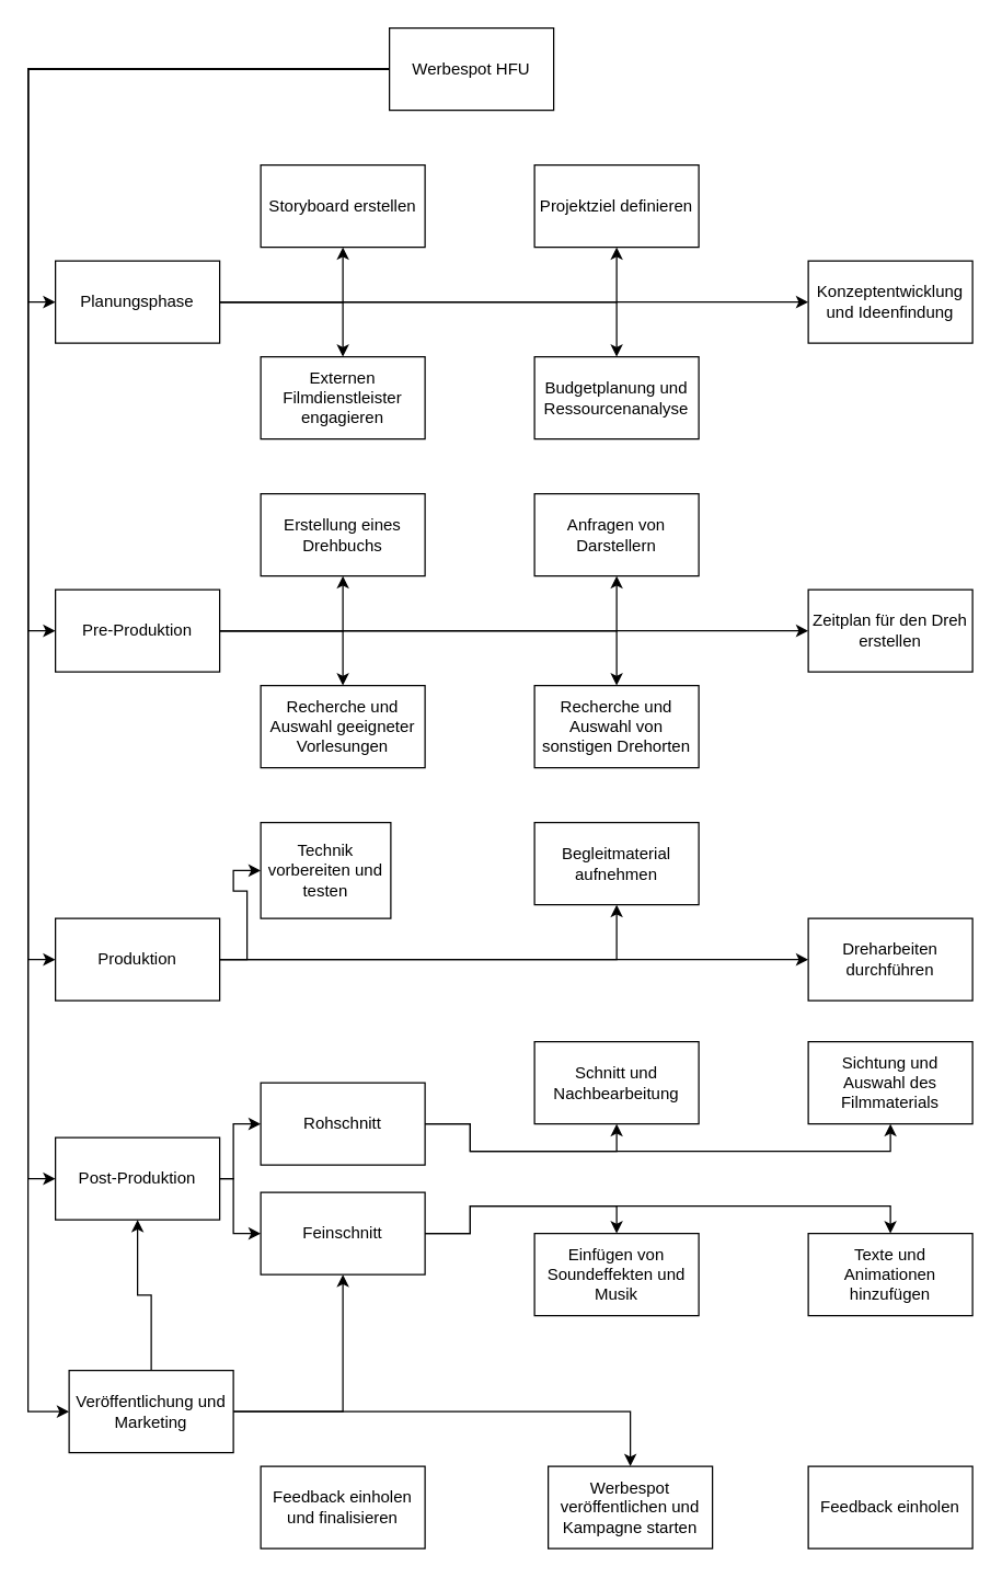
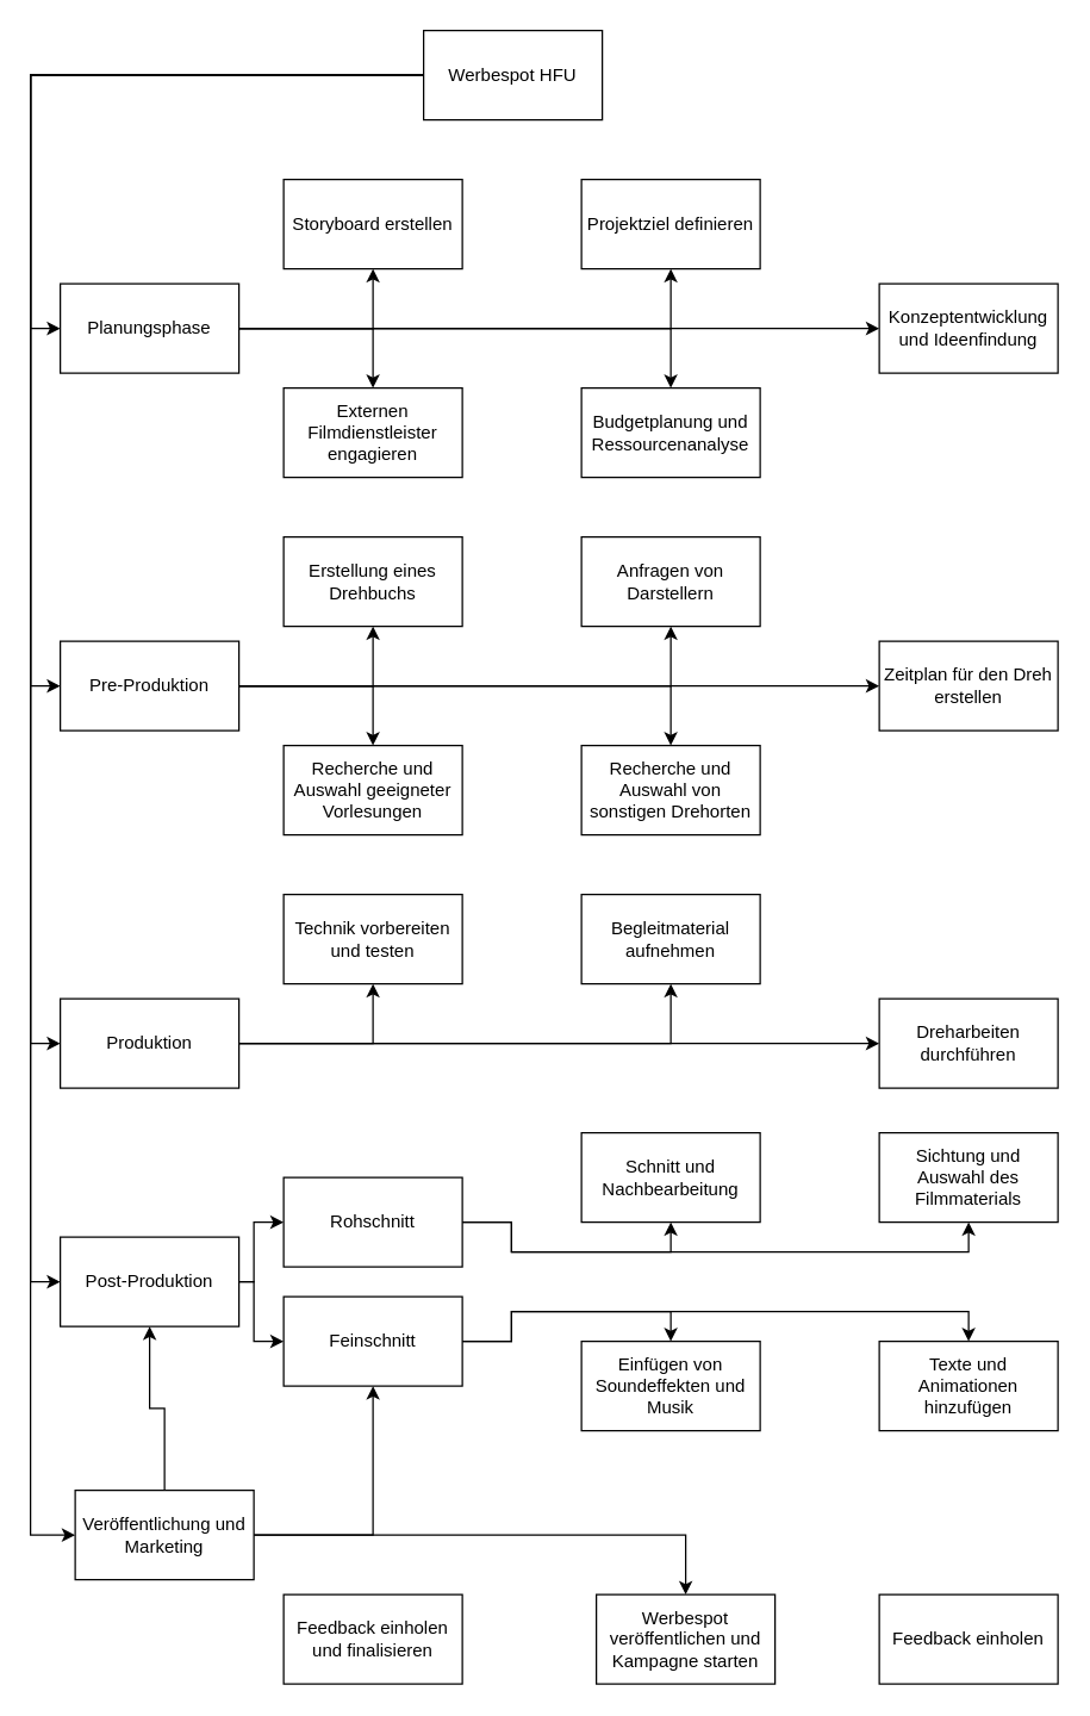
  <mxCell id="0" />
  <mxCell id="1" parent="0" />
  <mxCell id="2" value="" style="edgeStyle=orthogonalEdgeStyle;rounded=0;orthogonalLoop=1;jettySize=auto;html=1;" edge="1" parent="1" source="7" target="13"><mxGeometry relative="1" as="geometry"><Array as="points"><mxPoint x="20" y="50" /><mxPoint x="20" y="220" /></Array></mxGeometry></mxCell>
  <mxCell id="3" value="" style="edgeStyle=orthogonalEdgeStyle;rounded=0;orthogonalLoop=1;jettySize=auto;html=1;" edge="1" parent="1" source="7" target="19"><mxGeometry relative="1" as="geometry"><Array as="points"><mxPoint x="20" y="50" /><mxPoint x="20" y="460" /></Array></mxGeometry></mxCell>
  <mxCell id="4" value="" style="edgeStyle=orthogonalEdgeStyle;rounded=0;orthogonalLoop=1;jettySize=auto;html=1;" edge="1" parent="1" source="7" target="23"><mxGeometry relative="1" as="geometry"><Array as="points"><mxPoint x="20" y="50" /><mxPoint x="20" y="700" /></Array></mxGeometry></mxCell>
  <mxCell id="5" value="" style="edgeStyle=orthogonalEdgeStyle;rounded=0;orthogonalLoop=1;jettySize=auto;html=1;" edge="1" parent="1" source="7" target="26"><mxGeometry relative="1" as="geometry"><Array as="points"><mxPoint x="20" y="50" /><mxPoint x="20" y="860" /></Array></mxGeometry></mxCell>
  <mxCell id="6" value="" style="edgeStyle=orthogonalEdgeStyle;rounded=0;orthogonalLoop=1;jettySize=auto;html=1;" edge="1" parent="1" source="7" target="30"><mxGeometry relative="1" as="geometry"><Array as="points"><mxPoint x="20" y="50" /><mxPoint x="20" y="1030" /></Array></mxGeometry></mxCell>
  <mxCell id="7" value="Werbespot HFU" style="rounded=0;whiteSpace=wrap;html=1;" vertex="1" parent="1"><mxGeometry x="284" y="20" width="120" height="60" as="geometry" /></mxCell>
  <mxCell id="8" value="" style="edgeStyle=orthogonalEdgeStyle;rounded=0;orthogonalLoop=1;jettySize=auto;html=1;entryX=0.5;entryY=1;entryDx=0;entryDy=0;" edge="1" parent="1" source="13" target="31"><mxGeometry relative="1" as="geometry"><Array as="points"><mxPoint x="450" y="220" /></Array></mxGeometry></mxCell>
  <mxCell id="9" value="" style="edgeStyle=orthogonalEdgeStyle;rounded=0;orthogonalLoop=1;jettySize=auto;html=1;entryX=0.5;entryY=0;entryDx=0;entryDy=0;" edge="1" parent="1" source="13" target="32"><mxGeometry relative="1" as="geometry"><Array as="points"><mxPoint x="450" y="220" /></Array></mxGeometry></mxCell>
  <mxCell id="10" value="" style="edgeStyle=orthogonalEdgeStyle;rounded=0;orthogonalLoop=1;jettySize=auto;html=1;" edge="1" parent="1" source="13" target="33"><mxGeometry relative="1" as="geometry"><Array as="points"><mxPoint x="250" y="220" /></Array></mxGeometry></mxCell>
  <mxCell id="11" value="" style="edgeStyle=orthogonalEdgeStyle;rounded=0;orthogonalLoop=1;jettySize=auto;html=1;" edge="1" parent="1" source="13" target="34"><mxGeometry relative="1" as="geometry"><Array as="points"><mxPoint x="380" y="220" /><mxPoint x="380" y="220" /></Array></mxGeometry></mxCell>
  <mxCell id="12" value="" style="edgeStyle=orthogonalEdgeStyle;rounded=0;orthogonalLoop=1;jettySize=auto;html=1;exitX=1;exitY=0.5;exitDx=0;exitDy=0;" edge="1" parent="1" source="13" target="35"><mxGeometry relative="1" as="geometry"><Array as="points"><mxPoint x="250" y="220" /></Array></mxGeometry></mxCell>
  <mxCell id="13" value="Planungsphase" style="whiteSpace=wrap;html=1;rounded=0;" vertex="1" parent="1"><mxGeometry x="40" y="190" width="120" height="60" as="geometry" /></mxCell>
  <mxCell id="14" value="" style="edgeStyle=orthogonalEdgeStyle;rounded=0;orthogonalLoop=1;jettySize=auto;html=1;" edge="1" parent="1" source="19" target="36"><mxGeometry relative="1" as="geometry"><Array as="points"><mxPoint x="250" y="460" /></Array></mxGeometry></mxCell>
  <mxCell id="15" value="" style="edgeStyle=orthogonalEdgeStyle;rounded=0;orthogonalLoop=1;jettySize=auto;html=1;" edge="1" parent="1" source="19" target="37"><mxGeometry relative="1" as="geometry" /></mxCell>
  <mxCell id="16" value="" style="edgeStyle=orthogonalEdgeStyle;rounded=0;orthogonalLoop=1;jettySize=auto;html=1;" edge="1" parent="1" source="19" target="38"><mxGeometry relative="1" as="geometry" /></mxCell>
  <mxCell id="17" value="" style="edgeStyle=orthogonalEdgeStyle;rounded=0;orthogonalLoop=1;jettySize=auto;html=1;" edge="1" parent="1" source="19" target="39"><mxGeometry relative="1" as="geometry" /></mxCell>
  <mxCell id="18" value="" style="edgeStyle=orthogonalEdgeStyle;rounded=0;orthogonalLoop=1;jettySize=auto;html=1;" edge="1" parent="1" source="19" target="40"><mxGeometry relative="1" as="geometry" /></mxCell>
  <mxCell id="19" value="Pre-Produktion" style="rounded=0;whiteSpace=wrap;html=1;" vertex="1" parent="1"><mxGeometry x="40" y="430" width="120" height="60" as="geometry" /></mxCell>
  <mxCell id="20" value="" style="edgeStyle=orthogonalEdgeStyle;rounded=0;orthogonalLoop=1;jettySize=auto;html=1;" edge="1" parent="1" source="23" target="41"><mxGeometry relative="1" as="geometry" /></mxCell>
  <mxCell id="21" value="" style="edgeStyle=orthogonalEdgeStyle;rounded=0;orthogonalLoop=1;jettySize=auto;html=1;" edge="1" parent="1" source="23" target="42"><mxGeometry relative="1" as="geometry" /></mxCell>
  <mxCell id="22" value="" style="edgeStyle=orthogonalEdgeStyle;rounded=0;orthogonalLoop=1;jettySize=auto;html=1;" edge="1" parent="1" source="23" target="43"><mxGeometry relative="1" as="geometry" /></mxCell>
  <mxCell id="23" value="Produktion" style="whiteSpace=wrap;html=1;rounded=0;" vertex="1" parent="1"><mxGeometry x="40" y="670" width="120" height="60" as="geometry" /></mxCell>
  <mxCell id="24" value="" style="edgeStyle=orthogonalEdgeStyle;rounded=0;orthogonalLoop=1;jettySize=auto;html=1;" edge="1" parent="1" source="26" target="49"><mxGeometry relative="1" as="geometry"><Array as="points"><mxPoint x="170" y="860" /><mxPoint x="170" y="820" /></Array></mxGeometry></mxCell>
  <mxCell id="25" value="" style="edgeStyle=orthogonalEdgeStyle;rounded=0;orthogonalLoop=1;jettySize=auto;html=1;" edge="1" parent="1" source="26" target="52"><mxGeometry relative="1" as="geometry"><Array as="points"><mxPoint x="170" y="860" /><mxPoint x="170" y="900" /></Array></mxGeometry></mxCell>
  <mxCell id="26" value="Post-Produktion" style="rounded=0;whiteSpace=wrap;html=1;" vertex="1" parent="1"><mxGeometry x="40" y="830" width="120" height="60" as="geometry" /></mxCell>
  <mxCell id="27" value="" style="edgeStyle=orthogonalEdgeStyle;rounded=0;orthogonalLoop=1;jettySize=auto;html=1;" edge="1" parent="1" source="30" target="26"><mxGeometry relative="1" as="geometry" /></mxCell>
  <mxCell id="28" value="" style="edgeStyle=orthogonalEdgeStyle;rounded=0;orthogonalLoop=1;jettySize=auto;html=1;" edge="1" parent="1" source="30" target="55"><mxGeometry relative="1" as="geometry" /></mxCell>
  <mxCell id="29" value="" style="edgeStyle=orthogonalEdgeStyle;rounded=0;orthogonalLoop=1;jettySize=auto;html=1;" edge="1" parent="1" source="30" target="52"><mxGeometry relative="1" as="geometry" /></mxCell>
  <mxCell id="30" value="Veröffentlichung und Marketing" style="rounded=0;whiteSpace=wrap;html=1;" vertex="1" parent="1"><mxGeometry x="50" y="1000" width="120" height="60" as="geometry" /></mxCell>
  <mxCell id="31" value="Projektziel definieren" style="whiteSpace=wrap;html=1;rounded=0;" vertex="1" parent="1"><mxGeometry x="390" y="120" width="120" height="60" as="geometry" /></mxCell>
  <mxCell id="32" value="Budgetplanung und Ressourcenanalyse" style="whiteSpace=wrap;html=1;rounded=0;" vertex="1" parent="1"><mxGeometry x="390" y="260" width="120" height="60" as="geometry" /></mxCell>
  <mxCell id="33" value="Externen Filmdienstleister engagieren" style="whiteSpace=wrap;html=1;rounded=0;" vertex="1" parent="1"><mxGeometry x="190" y="260" width="120" height="60" as="geometry" /></mxCell>
  <mxCell id="34" value="Konzeptentwicklung und Ideenfindung" style="whiteSpace=wrap;html=1;rounded=0;" vertex="1" parent="1"><mxGeometry x="590" y="190" width="120" height="60" as="geometry" /></mxCell>
  <mxCell id="35" value="Storyboard erstellen" style="whiteSpace=wrap;html=1;rounded=0;" vertex="1" parent="1"><mxGeometry x="190" y="120" width="120" height="60" as="geometry" /></mxCell>
  <mxCell id="36" value="Erstellung eines Drehbuchs" style="whiteSpace=wrap;html=1;rounded=0;" vertex="1" parent="1"><mxGeometry x="190" y="360" width="120" height="60" as="geometry" /></mxCell>
  <mxCell id="37" value="Recherche und Auswahl geeigneter Vorlesungen" style="whiteSpace=wrap;html=1;rounded=0;" vertex="1" parent="1"><mxGeometry x="190" y="500" width="120" height="60" as="geometry" /></mxCell>
  <mxCell id="38" value="Anfragen von Darstellern" style="whiteSpace=wrap;html=1;rounded=0;" vertex="1" parent="1"><mxGeometry x="390" y="360" width="120" height="60" as="geometry" /></mxCell>
  <mxCell id="39" value="Recherche und Auswahl von sonstigen Drehorten" style="whiteSpace=wrap;html=1;rounded=0;" vertex="1" parent="1"><mxGeometry x="390" y="500" width="120" height="60" as="geometry" /></mxCell>
  <mxCell id="40" value="Zeitplan für den Dreh erstellen" style="whiteSpace=wrap;html=1;rounded=0;" vertex="1" parent="1"><mxGeometry x="590" y="430" width="120" height="60" as="geometry" /></mxCell>
- <mxCell id="41" value="Technik vorbereiten und testen" style="whiteSpace=wrap;html=1;rounded=0;" vertex="1" parent="1"><mxGeometry x="190" y="600" width="95" height="70" as="geometry" /></mxCell>
+ <mxCell id="41" value="Technik vorbereiten und testen" style="whiteSpace=wrap;html=1;rounded=0;" vertex="1" parent="1"><mxGeometry x="190" y="600" width="120" height="60" as="geometry" /></mxCell>
  <mxCell id="42" value="Dreharbeiten durchführen" style="whiteSpace=wrap;html=1;rounded=0;" vertex="1" parent="1"><mxGeometry x="590" y="670" width="120" height="60" as="geometry" /></mxCell>
  <mxCell id="43" value="Begleitmaterial aufnehmen" style="whiteSpace=wrap;html=1;rounded=0;" vertex="1" parent="1"><mxGeometry x="390" y="600" width="120" height="60" as="geometry" /></mxCell>
  <mxCell id="44" value="Sichtung und Auswahl des Filmmaterials" style="rounded=0;whiteSpace=wrap;html=1;" vertex="1" parent="1"><mxGeometry x="590" y="760" width="120" height="60" as="geometry" /></mxCell>
  <mxCell id="45" value="Schnitt und Nachbearbeitung" style="whiteSpace=wrap;html=1;rounded=0;" vertex="1" parent="1"><mxGeometry x="390" y="760" width="120" height="60" as="geometry" /></mxCell>
  <mxCell id="46" value="Einfügen von Soundeffekten und Musik" style="whiteSpace=wrap;html=1;rounded=0;" vertex="1" parent="1"><mxGeometry x="390" y="900" width="120" height="60" as="geometry" /></mxCell>
  <mxCell id="47" style="edgeStyle=orthogonalEdgeStyle;rounded=0;orthogonalLoop=1;jettySize=auto;html=1;exitX=1;exitY=0.5;exitDx=0;exitDy=0;entryX=0.5;entryY=1;entryDx=0;entryDy=0;" edge="1" parent="1" source="49" target="45"><mxGeometry relative="1" as="geometry"><Array as="points"><mxPoint x="343" y="840" /><mxPoint x="450" y="840" /></Array></mxGeometry></mxCell>
  <mxCell id="48" style="edgeStyle=orthogonalEdgeStyle;rounded=0;orthogonalLoop=1;jettySize=auto;html=1;exitX=1;exitY=0.5;exitDx=0;exitDy=0;entryX=0.5;entryY=1;entryDx=0;entryDy=0;" edge="1" parent="1" source="49" target="44"><mxGeometry relative="1" as="geometry"><Array as="points"><mxPoint x="343" y="840" /><mxPoint x="650" y="840" /></Array></mxGeometry></mxCell>
  <mxCell id="49" value="Rohschnitt" style="whiteSpace=wrap;html=1;rounded=0;" vertex="1" parent="1"><mxGeometry x="190" y="790" width="120" height="60" as="geometry" /></mxCell>
  <mxCell id="50" style="edgeStyle=orthogonalEdgeStyle;rounded=0;orthogonalLoop=1;jettySize=auto;html=1;exitX=1;exitY=0.5;exitDx=0;exitDy=0;entryX=0.5;entryY=0;entryDx=0;entryDy=0;" edge="1" parent="1" source="52" target="46"><mxGeometry relative="1" as="geometry"><Array as="points"><mxPoint x="343" y="880" /><mxPoint x="450" y="880" /></Array></mxGeometry></mxCell>
  <mxCell id="51" style="edgeStyle=orthogonalEdgeStyle;rounded=0;orthogonalLoop=1;jettySize=auto;html=1;exitX=1;exitY=0.5;exitDx=0;exitDy=0;entryX=0.5;entryY=0;entryDx=0;entryDy=0;" edge="1" parent="1" source="52" target="53"><mxGeometry relative="1" as="geometry"><Array as="points"><mxPoint x="343" y="880" /><mxPoint x="650" y="880" /></Array></mxGeometry></mxCell>
  <mxCell id="52" value="Feinschnitt" style="whiteSpace=wrap;html=1;rounded=0;" vertex="1" parent="1"><mxGeometry x="190" y="870" width="120" height="60" as="geometry" /></mxCell>
  <mxCell id="53" value="Texte und Animationen hinzufügen" style="whiteSpace=wrap;html=1;rounded=0;" vertex="1" parent="1"><mxGeometry x="590" y="900" width="120" height="60" as="geometry" /></mxCell>
  <mxCell id="54" value="Feedback einholen und finalisieren" style="whiteSpace=wrap;html=1;rounded=0;" vertex="1" parent="1"><mxGeometry x="190" y="1070" width="120" height="60" as="geometry" /></mxCell>
  <mxCell id="55" value="Werbespot veröffentlichen und Kampagne starten" style="whiteSpace=wrap;html=1;rounded=0;" vertex="1" parent="1"><mxGeometry x="400" y="1070" width="120" height="60" as="geometry" /></mxCell>
  <mxCell id="56" value="Feedback einholen" style="whiteSpace=wrap;html=1;rounded=0;" vertex="1" parent="1"><mxGeometry x="590" y="1070" width="120" height="60" as="geometry" /></mxCell>
